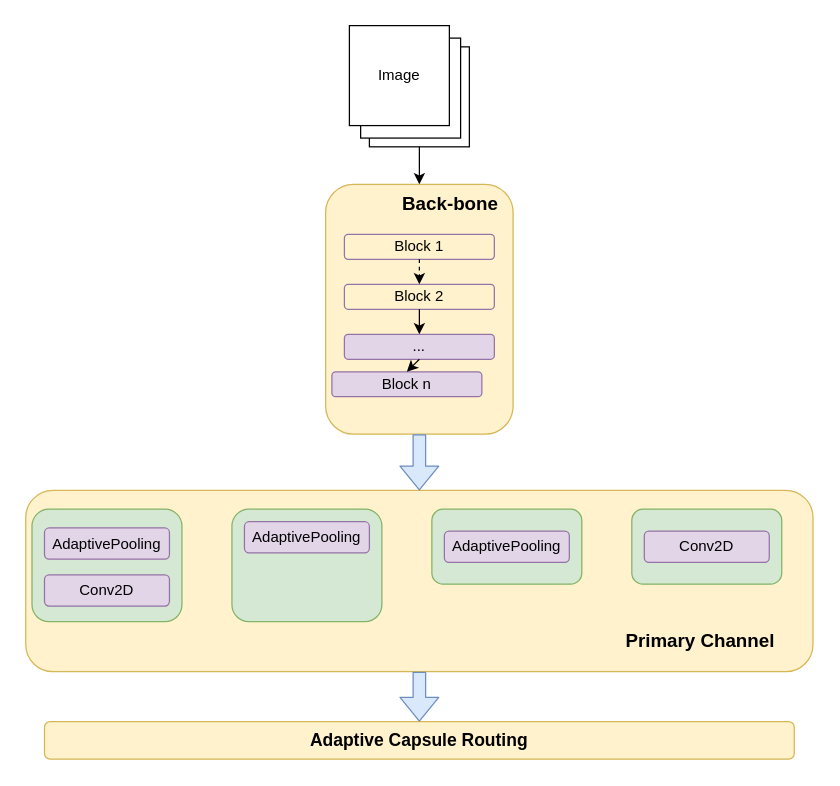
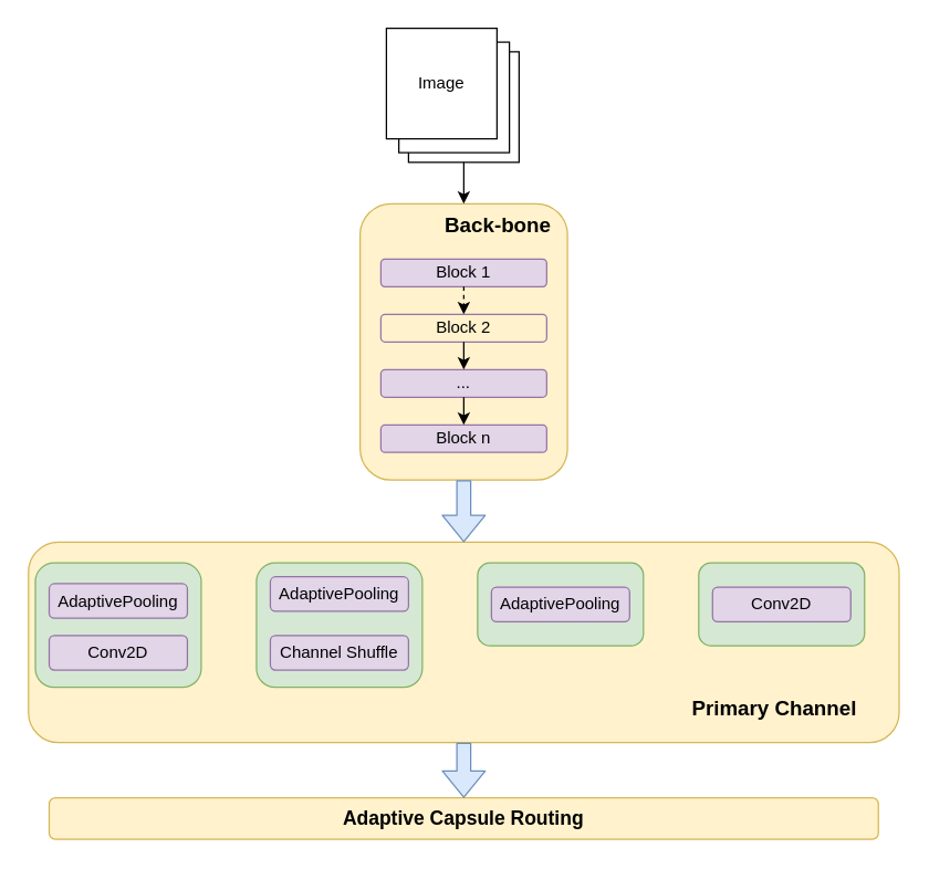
  <mxCell id="0" />
  <mxCell id="1" parent="0" />
  <mxCell id="2" value="" style="group" vertex="1" connectable="0" parent="1"><mxGeometry x="20" y="20" width="630" height="587" as="geometry" /></mxCell>
  <mxCell id="3" value="" style="rounded=1;whiteSpace=wrap;html=1;fillColor=#fff2cc;strokeColor=#d6b656;" vertex="1" parent="2"><mxGeometry y="372" width="630" height="145" as="geometry" /></mxCell>
  <mxCell id="4" value="" style="rounded=1;whiteSpace=wrap;html=1;fillColor=#fff2cc;strokeColor=#d6b656;" vertex="1" parent="2"><mxGeometry x="240" y="127" width="150" height="200" as="geometry" /></mxCell>
- <mxCell id="5" value="Block 1" style="rounded=1;whiteSpace=wrap;html=1;fillColor=#fff2cc;strokeColor=#9673a6;" vertex="1" parent="2"><mxGeometry x="255" y="167" width="120" height="20" as="geometry" /></mxCell>
+ <mxCell id="5" value="Block 1" style="rounded=1;whiteSpace=wrap;html=1;fillColor=#e1d5e7;strokeColor=#9673a6;" vertex="1" parent="2"><mxGeometry x="255" y="167" width="120" height="20" as="geometry" /></mxCell>
  <mxCell id="6" value="Block 2" style="rounded=1;whiteSpace=wrap;html=1;fillColor=#fff2cc;strokeColor=#9673a6;" vertex="1" parent="2"><mxGeometry x="255" y="207" width="120" height="20" as="geometry" /></mxCell>
  <mxCell id="7" style="edgeStyle=none;html=1;exitX=0.5;exitY=1;exitDx=0;exitDy=0;entryX=0.5;entryY=0;entryDx=0;entryDy=0;dashed=1;" edge="1" parent="2" source="5" target="6"><mxGeometry relative="1" as="geometry" /></mxCell>
  <mxCell id="8" value="..." style="rounded=1;whiteSpace=wrap;html=1;fillColor=#e1d5e7;strokeColor=#9673a6;" vertex="1" parent="2"><mxGeometry x="255" y="247" width="120" height="20" as="geometry" /></mxCell>
  <mxCell id="9" style="edgeStyle=none;html=1;exitX=0.5;exitY=1;exitDx=0;exitDy=0;entryX=0.5;entryY=0;entryDx=0;entryDy=0;" edge="1" parent="2" source="6" target="8"><mxGeometry relative="1" as="geometry" /></mxCell>
- <mxCell id="10" value="Block n" style="rounded=1;whiteSpace=wrap;html=1;fillColor=#e1d5e7;strokeColor=#9673a6;" vertex="1" parent="2"><mxGeometry x="245" y="277" width="120" height="20" as="geometry" /></mxCell>
+ <mxCell id="10" value="Block n" style="rounded=1;whiteSpace=wrap;html=1;fillColor=#e1d5e7;strokeColor=#9673a6;" vertex="1" parent="2"><mxGeometry x="255" y="287" width="120" height="20" as="geometry" /></mxCell>
  <mxCell id="11" style="edgeStyle=none;html=1;exitX=0.5;exitY=1;exitDx=0;exitDy=0;entryX=0.5;entryY=0;entryDx=0;entryDy=0;" edge="1" parent="2" source="8" target="10"><mxGeometry relative="1" as="geometry" /></mxCell>
  <mxCell id="12" value="" style="group" vertex="1" connectable="0" parent="2"><mxGeometry x="259" width="96" height="97" as="geometry" /></mxCell>
  <mxCell id="13" value="Image" style="whiteSpace=wrap;html=1;aspect=fixed;" vertex="1" parent="12"><mxGeometry x="16" y="17" width="80" height="80" as="geometry" /></mxCell>
  <mxCell id="14" value="Image" style="whiteSpace=wrap;html=1;aspect=fixed;" vertex="1" parent="12"><mxGeometry x="9" y="10" width="80" height="80" as="geometry" /></mxCell>
  <mxCell id="15" value="Image" style="whiteSpace=wrap;html=1;aspect=fixed;" vertex="1" parent="12"><mxGeometry width="80" height="80" as="geometry" /></mxCell>
  <mxCell id="16" value="" style="rounded=1;whiteSpace=wrap;html=1;fillColor=#d5e8d4;strokeColor=#82b366;" vertex="1" parent="2"><mxGeometry x="5" y="387" width="120" height="90" as="geometry" /></mxCell>
  <mxCell id="17" value="" style="rounded=1;whiteSpace=wrap;html=1;fillColor=#d5e8d4;strokeColor=#82b366;" vertex="1" parent="2"><mxGeometry x="165" y="387" width="120" height="90" as="geometry" /></mxCell>
  <mxCell id="18" value="" style="rounded=1;whiteSpace=wrap;html=1;fillColor=#d5e8d4;strokeColor=#82b366;" vertex="1" parent="2"><mxGeometry x="325" y="387" width="120" height="60" as="geometry" /></mxCell>
  <mxCell id="19" value="" style="rounded=1;whiteSpace=wrap;html=1;fillColor=#d5e8d4;strokeColor=#82b366;" vertex="1" parent="2"><mxGeometry x="485" y="387" width="120" height="60" as="geometry" /></mxCell>
  <mxCell id="20" value="AdaptivePooling" style="rounded=1;whiteSpace=wrap;html=1;fillColor=#e1d5e7;strokeColor=#9673a6;" vertex="1" parent="2"><mxGeometry x="15" y="402" width="100" height="25" as="geometry" /></mxCell>
  <mxCell id="21" value="Conv2D" style="rounded=1;whiteSpace=wrap;html=1;fillColor=#e1d5e7;strokeColor=#9673a6;" vertex="1" parent="2"><mxGeometry x="15" y="439.5" width="100" height="25" as="geometry" /></mxCell>
  <mxCell id="22" value="&lt;b&gt;&lt;font style=&quot;font-size: 14px;&quot;&gt;Adaptive Capsule Routing&lt;/font&gt;&lt;/b&gt;" style="rounded=1;whiteSpace=wrap;html=1;fillColor=#fff2cc;strokeColor=#d6b656;" vertex="1" parent="2"><mxGeometry x="15" y="557" width="600" height="30" as="geometry" /></mxCell>
  <mxCell id="23" value="AdaptivePooling" style="rounded=1;whiteSpace=wrap;html=1;fillColor=#e1d5e7;strokeColor=#9673a6;" vertex="1" parent="2"><mxGeometry x="175" y="397" width="100" height="25" as="geometry" /></mxCell>
+ <mxCell id="24" value="Channel Shuffle" style="rounded=1;whiteSpace=wrap;html=1;fillColor=#e1d5e7;strokeColor=#9673a6;" vertex="1" parent="2"><mxGeometry x="175" y="439.5" width="100" height="25" as="geometry" /></mxCell>
  <mxCell id="25" value="AdaptivePooling" style="rounded=1;whiteSpace=wrap;html=1;fillColor=#e1d5e7;strokeColor=#9673a6;" vertex="1" parent="2"><mxGeometry x="335" y="404.5" width="100" height="25" as="geometry" /></mxCell>
  <mxCell id="26" value="Conv2D" style="rounded=1;whiteSpace=wrap;html=1;fillColor=#e1d5e7;strokeColor=#9673a6;" vertex="1" parent="2"><mxGeometry x="495" y="404.5" width="100" height="25" as="geometry" /></mxCell>
  <mxCell id="27" style="edgeStyle=none;html=1;exitX=0.5;exitY=1;exitDx=0;exitDy=0;entryX=0.5;entryY=0;entryDx=0;entryDy=0;" edge="1" parent="2" source="13" target="4"><mxGeometry relative="1" as="geometry" /></mxCell>
  <mxCell id="28" value="" style="shape=flexArrow;endArrow=classic;html=1;exitX=0.5;exitY=1;exitDx=0;exitDy=0;entryX=0.5;entryY=0;entryDx=0;entryDy=0;fillColor=#dae8fc;strokeColor=#6c8ebf;" edge="1" parent="2" source="4" target="3"><mxGeometry width="50" height="50" relative="1" as="geometry"><mxPoint x="325" y="367" as="sourcePoint" /><mxPoint x="375" y="317" as="targetPoint" /></mxGeometry></mxCell>
  <mxCell id="29" value="" style="shape=flexArrow;endArrow=classic;html=1;exitX=0.5;exitY=1;exitDx=0;exitDy=0;fillColor=#dae8fc;strokeColor=#6c8ebf;" edge="1" parent="2" source="3" target="22"><mxGeometry width="50" height="50" relative="1" as="geometry"><mxPoint x="325" y="337" as="sourcePoint" /><mxPoint x="325" y="382" as="targetPoint" /></mxGeometry></mxCell>
  <mxCell id="30" value="&lt;b&gt;&lt;font style=&quot;font-size: 15px;&quot;&gt;Primary Channel&lt;/font&gt;&lt;/b&gt;" style="text;html=1;strokeColor=none;fillColor=none;align=center;verticalAlign=middle;whiteSpace=wrap;rounded=0;" vertex="1" parent="2"><mxGeometry x="465" y="477" width="150" height="30" as="geometry" /></mxCell>
  <mxCell id="31" value="&lt;b&gt;&lt;font style=&quot;font-size: 15px;&quot;&gt;Back-bone&lt;/font&gt;&lt;/b&gt;" style="text;html=1;strokeColor=none;fillColor=none;align=center;verticalAlign=middle;whiteSpace=wrap;rounded=0;" vertex="1" parent="2"><mxGeometry x="265" y="127" width="150" height="30" as="geometry" /></mxCell>
